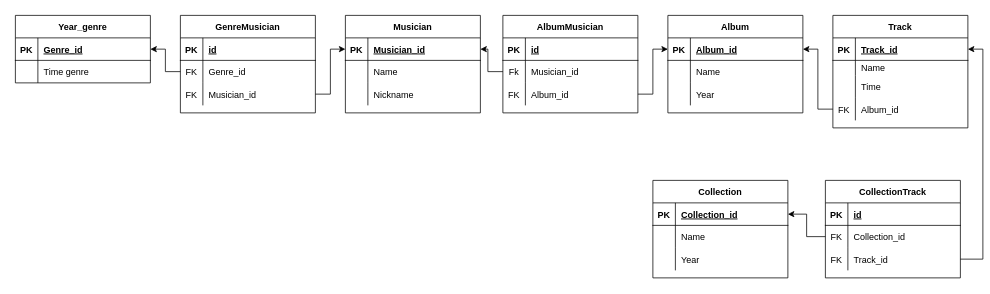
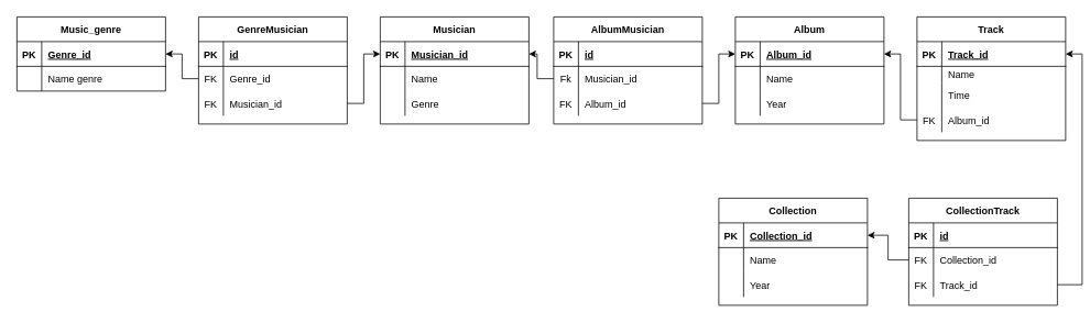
  <mxCell id="0" />
  <mxCell id="1" parent="0" />
- <mxCell id="2" value="Year_genre" style="shape=table;startSize=30;container=1;collapsible=1;childLayout=tableLayout;fixedRows=1;rowLines=0;fontStyle=1;align=center;resizeLast=1;" parent="1" vertex="1"><mxGeometry x="20" y="20" width="180" height="90" as="geometry" /></mxCell>
+ <mxCell id="2" value="Music_genre" style="shape=table;startSize=30;container=1;collapsible=1;childLayout=tableLayout;fixedRows=1;rowLines=0;fontStyle=1;align=center;resizeLast=1;" parent="1" vertex="1"><mxGeometry x="20" y="20" width="180" height="90" as="geometry" /></mxCell>
  <mxCell id="3" value="" style="shape=tableRow;horizontal=0;startSize=0;swimlaneHead=0;swimlaneBody=0;fillColor=none;collapsible=0;dropTarget=0;points=[[0,0.5],[1,0.5]];portConstraint=eastwest;top=0;left=0;right=0;bottom=1;" parent="2" vertex="1"><mxGeometry y="30" width="180" height="30" as="geometry" /></mxCell>
  <mxCell id="4" value="PK" style="shape=partialRectangle;connectable=0;fillColor=none;top=0;left=0;bottom=0;right=0;fontStyle=1;overflow=hidden;" parent="3" vertex="1"><mxGeometry width="30" height="30" as="geometry"><mxRectangle width="30" height="30" as="alternateBounds" /></mxGeometry></mxCell>
  <mxCell id="5" value="Genre_id" style="shape=partialRectangle;connectable=0;fillColor=none;top=0;left=0;bottom=0;right=0;align=left;spacingLeft=6;fontStyle=5;overflow=hidden;" parent="3" vertex="1"><mxGeometry x="30" width="150" height="30" as="geometry"><mxRectangle width="150" height="30" as="alternateBounds" /></mxGeometry></mxCell>
  <mxCell id="6" value="" style="shape=tableRow;horizontal=0;startSize=0;swimlaneHead=0;swimlaneBody=0;fillColor=none;collapsible=0;dropTarget=0;points=[[0,0.5],[1,0.5]];portConstraint=eastwest;top=0;left=0;right=0;bottom=0;" parent="2" vertex="1"><mxGeometry y="60" width="180" height="30" as="geometry" /></mxCell>
  <mxCell id="7" value="" style="shape=partialRectangle;connectable=0;fillColor=none;top=0;left=0;bottom=0;right=0;editable=1;overflow=hidden;" parent="6" vertex="1"><mxGeometry width="30" height="30" as="geometry"><mxRectangle width="30" height="30" as="alternateBounds" /></mxGeometry></mxCell>
- <mxCell id="8" value="Time genre" style="shape=partialRectangle;connectable=0;fillColor=none;top=0;left=0;bottom=0;right=0;align=left;spacingLeft=6;overflow=hidden;" parent="6" vertex="1"><mxGeometry x="30" width="150" height="30" as="geometry"><mxRectangle width="150" height="30" as="alternateBounds" /></mxGeometry></mxCell>
+ <mxCell id="8" value="Name genre" style="shape=partialRectangle;connectable=0;fillColor=none;top=0;left=0;bottom=0;right=0;align=left;spacingLeft=6;overflow=hidden;" parent="6" vertex="1"><mxGeometry x="30" width="150" height="30" as="geometry"><mxRectangle width="150" height="30" as="alternateBounds" /></mxGeometry></mxCell>
  <mxCell id="9" value="Musician" style="shape=table;startSize=30;container=1;collapsible=1;childLayout=tableLayout;fixedRows=1;rowLines=0;fontStyle=1;align=center;resizeLast=1;" parent="1" vertex="1"><mxGeometry x="460" y="20" width="180" height="130" as="geometry" /></mxCell>
  <mxCell id="10" value="" style="shape=tableRow;horizontal=0;startSize=0;swimlaneHead=0;swimlaneBody=0;fillColor=none;collapsible=0;dropTarget=0;points=[[0,0.5],[1,0.5]];portConstraint=eastwest;top=0;left=0;right=0;bottom=1;" parent="9" vertex="1"><mxGeometry y="30" width="180" height="30" as="geometry" /></mxCell>
  <mxCell id="11" value="PK" style="shape=partialRectangle;connectable=0;fillColor=none;top=0;left=0;bottom=0;right=0;fontStyle=1;overflow=hidden;" parent="10" vertex="1"><mxGeometry width="30" height="30" as="geometry"><mxRectangle width="30" height="30" as="alternateBounds" /></mxGeometry></mxCell>
  <mxCell id="12" value="Musician_id" style="shape=partialRectangle;connectable=0;fillColor=none;top=0;left=0;bottom=0;right=0;align=left;spacingLeft=6;fontStyle=5;overflow=hidden;" parent="10" vertex="1"><mxGeometry x="30" width="150" height="30" as="geometry"><mxRectangle width="150" height="30" as="alternateBounds" /></mxGeometry></mxCell>
  <mxCell id="13" value="" style="shape=tableRow;horizontal=0;startSize=0;swimlaneHead=0;swimlaneBody=0;fillColor=none;collapsible=0;dropTarget=0;points=[[0,0.5],[1,0.5]];portConstraint=eastwest;top=0;left=0;right=0;bottom=0;" parent="9" vertex="1"><mxGeometry y="60" width="180" height="30" as="geometry" /></mxCell>
  <mxCell id="14" value="" style="shape=partialRectangle;connectable=0;fillColor=none;top=0;left=0;bottom=0;right=0;editable=1;overflow=hidden;" parent="13" vertex="1"><mxGeometry width="30" height="30" as="geometry"><mxRectangle width="30" height="30" as="alternateBounds" /></mxGeometry></mxCell>
  <mxCell id="15" value="Name" style="shape=partialRectangle;connectable=0;fillColor=none;top=0;left=0;bottom=0;right=0;align=left;spacingLeft=6;overflow=hidden;" parent="13" vertex="1"><mxGeometry x="30" width="150" height="30" as="geometry"><mxRectangle width="150" height="30" as="alternateBounds" /></mxGeometry></mxCell>
  <mxCell id="16" value="" style="shape=tableRow;horizontal=0;startSize=0;swimlaneHead=0;swimlaneBody=0;fillColor=none;collapsible=0;dropTarget=0;points=[[0,0.5],[1,0.5]];portConstraint=eastwest;top=0;left=0;right=0;bottom=0;" parent="9" vertex="1"><mxGeometry y="90" width="180" height="30" as="geometry" /></mxCell>
  <mxCell id="17" value="" style="shape=partialRectangle;connectable=0;fillColor=none;top=0;left=0;bottom=0;right=0;editable=1;overflow=hidden;" parent="16" vertex="1"><mxGeometry width="30" height="30" as="geometry"><mxRectangle width="30" height="30" as="alternateBounds" /></mxGeometry></mxCell>
- <mxCell id="18" value="Nickname" style="shape=partialRectangle;connectable=0;fillColor=none;top=0;left=0;bottom=0;right=0;align=left;spacingLeft=6;overflow=hidden;" parent="16" vertex="1"><mxGeometry x="30" width="150" height="30" as="geometry"><mxRectangle width="150" height="30" as="alternateBounds" /></mxGeometry></mxCell>
+ <mxCell id="18" value="Genre" style="shape=partialRectangle;connectable=0;fillColor=none;top=0;left=0;bottom=0;right=0;align=left;spacingLeft=6;overflow=hidden;" parent="16" vertex="1"><mxGeometry x="30" width="150" height="30" as="geometry"><mxRectangle width="150" height="30" as="alternateBounds" /></mxGeometry></mxCell>
  <mxCell id="19" value="Album" style="shape=table;startSize=30;container=1;collapsible=1;childLayout=tableLayout;fixedRows=1;rowLines=0;fontStyle=1;align=center;resizeLast=1;" parent="1" vertex="1"><mxGeometry x="890" y="20" width="180" height="130" as="geometry" /></mxCell>
  <mxCell id="20" value="" style="shape=tableRow;horizontal=0;startSize=0;swimlaneHead=0;swimlaneBody=0;fillColor=none;collapsible=0;dropTarget=0;points=[[0,0.5],[1,0.5]];portConstraint=eastwest;top=0;left=0;right=0;bottom=1;" parent="19" vertex="1"><mxGeometry y="30" width="180" height="30" as="geometry" /></mxCell>
  <mxCell id="21" value="PK" style="shape=partialRectangle;connectable=0;fillColor=none;top=0;left=0;bottom=0;right=0;fontStyle=1;overflow=hidden;" parent="20" vertex="1"><mxGeometry width="30" height="30" as="geometry"><mxRectangle width="30" height="30" as="alternateBounds" /></mxGeometry></mxCell>
  <mxCell id="22" value="Album_id" style="shape=partialRectangle;connectable=0;fillColor=none;top=0;left=0;bottom=0;right=0;align=left;spacingLeft=6;fontStyle=5;overflow=hidden;" parent="20" vertex="1"><mxGeometry x="30" width="150" height="30" as="geometry"><mxRectangle width="150" height="30" as="alternateBounds" /></mxGeometry></mxCell>
  <mxCell id="23" value="" style="shape=tableRow;horizontal=0;startSize=0;swimlaneHead=0;swimlaneBody=0;fillColor=none;collapsible=0;dropTarget=0;points=[[0,0.5],[1,0.5]];portConstraint=eastwest;top=0;left=0;right=0;bottom=0;" parent="19" vertex="1"><mxGeometry y="60" width="180" height="30" as="geometry" /></mxCell>
  <mxCell id="24" value="" style="shape=partialRectangle;connectable=0;fillColor=none;top=0;left=0;bottom=0;right=0;editable=1;overflow=hidden;" parent="23" vertex="1"><mxGeometry width="30" height="30" as="geometry"><mxRectangle width="30" height="30" as="alternateBounds" /></mxGeometry></mxCell>
  <mxCell id="25" value="Name" style="shape=partialRectangle;connectable=0;fillColor=none;top=0;left=0;bottom=0;right=0;align=left;spacingLeft=6;overflow=hidden;" parent="23" vertex="1"><mxGeometry x="30" width="150" height="30" as="geometry"><mxRectangle width="150" height="30" as="alternateBounds" /></mxGeometry></mxCell>
  <mxCell id="26" value="" style="shape=tableRow;horizontal=0;startSize=0;swimlaneHead=0;swimlaneBody=0;fillColor=none;collapsible=0;dropTarget=0;points=[[0,0.5],[1,0.5]];portConstraint=eastwest;top=0;left=0;right=0;bottom=0;" parent="19" vertex="1"><mxGeometry y="90" width="180" height="30" as="geometry" /></mxCell>
  <mxCell id="27" value="" style="shape=partialRectangle;connectable=0;fillColor=none;top=0;left=0;bottom=0;right=0;editable=1;overflow=hidden;" parent="26" vertex="1"><mxGeometry width="30" height="30" as="geometry"><mxRectangle width="30" height="30" as="alternateBounds" /></mxGeometry></mxCell>
  <mxCell id="28" value="Year" style="shape=partialRectangle;connectable=0;fillColor=none;top=0;left=0;bottom=0;right=0;align=left;spacingLeft=6;overflow=hidden;" parent="26" vertex="1"><mxGeometry x="30" width="150" height="30" as="geometry"><mxRectangle width="150" height="30" as="alternateBounds" /></mxGeometry></mxCell>
  <mxCell id="29" value="Track" style="shape=table;startSize=30;container=1;collapsible=1;childLayout=tableLayout;fixedRows=1;rowLines=0;fontStyle=1;align=center;resizeLast=1;" parent="1" vertex="1"><mxGeometry x="1110" y="20" width="180" height="150" as="geometry" /></mxCell>
  <mxCell id="30" value="" style="shape=tableRow;horizontal=0;startSize=0;swimlaneHead=0;swimlaneBody=0;fillColor=none;collapsible=0;dropTarget=0;points=[[0,0.5],[1,0.5]];portConstraint=eastwest;top=0;left=0;right=0;bottom=1;" parent="29" vertex="1"><mxGeometry y="30" width="180" height="30" as="geometry" /></mxCell>
  <mxCell id="31" value="PK" style="shape=partialRectangle;connectable=0;fillColor=none;top=0;left=0;bottom=0;right=0;fontStyle=1;overflow=hidden;" parent="30" vertex="1"><mxGeometry width="30" height="30" as="geometry"><mxRectangle width="30" height="30" as="alternateBounds" /></mxGeometry></mxCell>
  <mxCell id="32" value="Track_id" style="shape=partialRectangle;connectable=0;fillColor=none;top=0;left=0;bottom=0;right=0;align=left;spacingLeft=6;fontStyle=5;overflow=hidden;" parent="30" vertex="1"><mxGeometry x="30" width="150" height="30" as="geometry"><mxRectangle width="150" height="30" as="alternateBounds" /></mxGeometry></mxCell>
  <mxCell id="33" value="" style="shape=tableRow;horizontal=0;startSize=0;swimlaneHead=0;swimlaneBody=0;fillColor=none;collapsible=0;dropTarget=0;points=[[0,0.5],[1,0.5]];portConstraint=eastwest;top=0;left=0;right=0;bottom=0;" parent="29" vertex="1"><mxGeometry y="60" width="180" height="20" as="geometry" /></mxCell>
  <mxCell id="34" value="" style="shape=partialRectangle;connectable=0;fillColor=none;top=0;left=0;bottom=0;right=0;editable=1;overflow=hidden;" parent="33" vertex="1"><mxGeometry width="30" height="20" as="geometry"><mxRectangle width="30" height="20" as="alternateBounds" /></mxGeometry></mxCell>
  <mxCell id="35" value="Name" style="shape=partialRectangle;connectable=0;fillColor=none;top=0;left=0;bottom=0;right=0;align=left;spacingLeft=6;overflow=hidden;" parent="33" vertex="1"><mxGeometry x="30" width="150" height="20" as="geometry"><mxRectangle width="150" height="20" as="alternateBounds" /></mxGeometry></mxCell>
  <mxCell id="36" value="" style="shape=tableRow;horizontal=0;startSize=0;swimlaneHead=0;swimlaneBody=0;fillColor=none;collapsible=0;dropTarget=0;points=[[0,0.5],[1,0.5]];portConstraint=eastwest;top=0;left=0;right=0;bottom=0;" parent="29" vertex="1"><mxGeometry y="80" width="180" height="30" as="geometry" /></mxCell>
  <mxCell id="37" value="" style="shape=partialRectangle;connectable=0;fillColor=none;top=0;left=0;bottom=0;right=0;editable=1;overflow=hidden;" parent="36" vertex="1"><mxGeometry width="30" height="30" as="geometry"><mxRectangle width="30" height="30" as="alternateBounds" /></mxGeometry></mxCell>
  <mxCell id="38" value="Time" style="shape=partialRectangle;connectable=0;fillColor=none;top=0;left=0;bottom=0;right=0;align=left;spacingLeft=6;overflow=hidden;" parent="36" vertex="1"><mxGeometry x="30" width="150" height="30" as="geometry"><mxRectangle width="150" height="30" as="alternateBounds" /></mxGeometry></mxCell>
  <mxCell id="39" value="" style="shape=tableRow;horizontal=0;startSize=0;swimlaneHead=0;swimlaneBody=0;fillColor=none;collapsible=0;dropTarget=0;points=[[0,0.5],[1,0.5]];portConstraint=eastwest;top=0;left=0;right=0;bottom=0;" parent="29" vertex="1"><mxGeometry y="110" width="180" height="30" as="geometry" /></mxCell>
  <mxCell id="40" value="FK" style="shape=partialRectangle;connectable=0;fillColor=none;top=0;left=0;bottom=0;right=0;editable=1;overflow=hidden;" parent="39" vertex="1"><mxGeometry width="30" height="30" as="geometry"><mxRectangle width="30" height="30" as="alternateBounds" /></mxGeometry></mxCell>
  <mxCell id="41" value="Album_id" style="shape=partialRectangle;connectable=0;fillColor=none;top=0;left=0;bottom=0;right=0;align=left;spacingLeft=6;overflow=hidden;" parent="39" vertex="1"><mxGeometry x="30" width="150" height="30" as="geometry"><mxRectangle width="150" height="30" as="alternateBounds" /></mxGeometry></mxCell>
  <mxCell id="42" style="edgeStyle=orthogonalEdgeStyle;rounded=0;orthogonalLoop=1;jettySize=auto;html=1;entryX=1;entryY=0.5;entryDx=0;entryDy=0;" edge="1" parent="1" source="39" target="20"><mxGeometry relative="1" as="geometry" /></mxCell>
  <mxCell id="43" value="Collection" style="shape=table;startSize=30;container=1;collapsible=1;childLayout=tableLayout;fixedRows=1;rowLines=0;fontStyle=1;align=center;resizeLast=1;" vertex="1" parent="1"><mxGeometry x="870" y="240" width="180" height="130" as="geometry" /></mxCell>
  <mxCell id="44" value="" style="shape=tableRow;horizontal=0;startSize=0;swimlaneHead=0;swimlaneBody=0;fillColor=none;collapsible=0;dropTarget=0;points=[[0,0.5],[1,0.5]];portConstraint=eastwest;top=0;left=0;right=0;bottom=1;" vertex="1" parent="43"><mxGeometry y="30" width="180" height="30" as="geometry" /></mxCell>
  <mxCell id="45" value="PK" style="shape=partialRectangle;connectable=0;fillColor=none;top=0;left=0;bottom=0;right=0;fontStyle=1;overflow=hidden;" vertex="1" parent="44"><mxGeometry width="30" height="30" as="geometry"><mxRectangle width="30" height="30" as="alternateBounds" /></mxGeometry></mxCell>
  <mxCell id="46" value="Collection_id" style="shape=partialRectangle;connectable=0;fillColor=none;top=0;left=0;bottom=0;right=0;align=left;spacingLeft=6;fontStyle=5;overflow=hidden;" vertex="1" parent="44"><mxGeometry x="30" width="150" height="30" as="geometry"><mxRectangle width="150" height="30" as="alternateBounds" /></mxGeometry></mxCell>
  <mxCell id="47" value="" style="shape=tableRow;horizontal=0;startSize=0;swimlaneHead=0;swimlaneBody=0;fillColor=none;collapsible=0;dropTarget=0;points=[[0,0.5],[1,0.5]];portConstraint=eastwest;top=0;left=0;right=0;bottom=0;" vertex="1" parent="43"><mxGeometry y="60" width="180" height="30" as="geometry" /></mxCell>
  <mxCell id="48" value="" style="shape=partialRectangle;connectable=0;fillColor=none;top=0;left=0;bottom=0;right=0;editable=1;overflow=hidden;" vertex="1" parent="47"><mxGeometry width="30" height="30" as="geometry"><mxRectangle width="30" height="30" as="alternateBounds" /></mxGeometry></mxCell>
  <mxCell id="49" value="Name" style="shape=partialRectangle;connectable=0;fillColor=none;top=0;left=0;bottom=0;right=0;align=left;spacingLeft=6;overflow=hidden;" vertex="1" parent="47"><mxGeometry x="30" width="150" height="30" as="geometry"><mxRectangle width="150" height="30" as="alternateBounds" /></mxGeometry></mxCell>
  <mxCell id="50" value="" style="shape=tableRow;horizontal=0;startSize=0;swimlaneHead=0;swimlaneBody=0;fillColor=none;collapsible=0;dropTarget=0;points=[[0,0.5],[1,0.5]];portConstraint=eastwest;top=0;left=0;right=0;bottom=0;" vertex="1" parent="43"><mxGeometry y="90" width="180" height="30" as="geometry" /></mxCell>
  <mxCell id="51" value="" style="shape=partialRectangle;connectable=0;fillColor=none;top=0;left=0;bottom=0;right=0;editable=1;overflow=hidden;" vertex="1" parent="50"><mxGeometry width="30" height="30" as="geometry"><mxRectangle width="30" height="30" as="alternateBounds" /></mxGeometry></mxCell>
  <mxCell id="52" value="Year" style="shape=partialRectangle;connectable=0;fillColor=none;top=0;left=0;bottom=0;right=0;align=left;spacingLeft=6;overflow=hidden;" vertex="1" parent="50"><mxGeometry x="30" width="150" height="30" as="geometry"><mxRectangle width="150" height="30" as="alternateBounds" /></mxGeometry></mxCell>
  <mxCell id="53" value="GenreMusician" style="shape=table;startSize=30;container=1;collapsible=1;childLayout=tableLayout;fixedRows=1;rowLines=0;fontStyle=1;align=center;resizeLast=1;" vertex="1" parent="1"><mxGeometry x="240" y="20" width="180" height="130" as="geometry" /></mxCell>
  <mxCell id="54" value="" style="shape=tableRow;horizontal=0;startSize=0;swimlaneHead=0;swimlaneBody=0;fillColor=none;collapsible=0;dropTarget=0;points=[[0,0.5],[1,0.5]];portConstraint=eastwest;top=0;left=0;right=0;bottom=1;" vertex="1" parent="53"><mxGeometry y="30" width="180" height="30" as="geometry" /></mxCell>
  <mxCell id="55" value="PK" style="shape=partialRectangle;connectable=0;fillColor=none;top=0;left=0;bottom=0;right=0;fontStyle=1;overflow=hidden;" vertex="1" parent="54"><mxGeometry width="30" height="30" as="geometry"><mxRectangle width="30" height="30" as="alternateBounds" /></mxGeometry></mxCell>
  <mxCell id="56" value="id" style="shape=partialRectangle;connectable=0;fillColor=none;top=0;left=0;bottom=0;right=0;align=left;spacingLeft=6;fontStyle=5;overflow=hidden;" vertex="1" parent="54"><mxGeometry x="30" width="150" height="30" as="geometry"><mxRectangle width="150" height="30" as="alternateBounds" /></mxGeometry></mxCell>
  <mxCell id="57" value="" style="shape=tableRow;horizontal=0;startSize=0;swimlaneHead=0;swimlaneBody=0;fillColor=none;collapsible=0;dropTarget=0;points=[[0,0.5],[1,0.5]];portConstraint=eastwest;top=0;left=0;right=0;bottom=0;" vertex="1" parent="53"><mxGeometry y="60" width="180" height="30" as="geometry" /></mxCell>
  <mxCell id="58" value="FK" style="shape=partialRectangle;connectable=0;fillColor=none;top=0;left=0;bottom=0;right=0;editable=1;overflow=hidden;" vertex="1" parent="57"><mxGeometry width="30" height="30" as="geometry"><mxRectangle width="30" height="30" as="alternateBounds" /></mxGeometry></mxCell>
  <mxCell id="59" value="Genre_id" style="shape=partialRectangle;connectable=0;fillColor=none;top=0;left=0;bottom=0;right=0;align=left;spacingLeft=6;overflow=hidden;" vertex="1" parent="57"><mxGeometry x="30" width="150" height="30" as="geometry"><mxRectangle width="150" height="30" as="alternateBounds" /></mxGeometry></mxCell>
  <mxCell id="60" value="" style="shape=tableRow;horizontal=0;startSize=0;swimlaneHead=0;swimlaneBody=0;fillColor=none;collapsible=0;dropTarget=0;points=[[0,0.5],[1,0.5]];portConstraint=eastwest;top=0;left=0;right=0;bottom=0;" vertex="1" parent="53"><mxGeometry y="90" width="180" height="30" as="geometry" /></mxCell>
  <mxCell id="61" value="FK" style="shape=partialRectangle;connectable=0;fillColor=none;top=0;left=0;bottom=0;right=0;editable=1;overflow=hidden;" vertex="1" parent="60"><mxGeometry width="30" height="30" as="geometry"><mxRectangle width="30" height="30" as="alternateBounds" /></mxGeometry></mxCell>
  <mxCell id="62" value="Musician_id" style="shape=partialRectangle;connectable=0;fillColor=none;top=0;left=0;bottom=0;right=0;align=left;spacingLeft=6;overflow=hidden;" vertex="1" parent="60"><mxGeometry x="30" width="150" height="30" as="geometry"><mxRectangle width="150" height="30" as="alternateBounds" /></mxGeometry></mxCell>
  <mxCell id="63" style="edgeStyle=orthogonalEdgeStyle;rounded=0;orthogonalLoop=1;jettySize=auto;html=1;entryX=1;entryY=0.5;entryDx=0;entryDy=0;" edge="1" parent="1" source="57" target="3"><mxGeometry relative="1" as="geometry" /></mxCell>
  <mxCell id="64" style="edgeStyle=orthogonalEdgeStyle;rounded=0;orthogonalLoop=1;jettySize=auto;html=1;entryX=0;entryY=0.5;entryDx=0;entryDy=0;" edge="1" parent="1" source="60" target="10"><mxGeometry relative="1" as="geometry" /></mxCell>
  <mxCell id="65" value="AlbumMusician" style="shape=table;startSize=30;container=1;collapsible=1;childLayout=tableLayout;fixedRows=1;rowLines=0;fontStyle=1;align=center;resizeLast=1;" vertex="1" parent="1"><mxGeometry x="670" y="20" width="180" height="130" as="geometry" /></mxCell>
  <mxCell id="66" value="" style="shape=tableRow;horizontal=0;startSize=0;swimlaneHead=0;swimlaneBody=0;fillColor=none;collapsible=0;dropTarget=0;points=[[0,0.5],[1,0.5]];portConstraint=eastwest;top=0;left=0;right=0;bottom=1;" vertex="1" parent="65"><mxGeometry y="30" width="180" height="30" as="geometry" /></mxCell>
  <mxCell id="67" value="PK" style="shape=partialRectangle;connectable=0;fillColor=none;top=0;left=0;bottom=0;right=0;fontStyle=1;overflow=hidden;" vertex="1" parent="66"><mxGeometry width="30" height="30" as="geometry"><mxRectangle width="30" height="30" as="alternateBounds" /></mxGeometry></mxCell>
  <mxCell id="68" value="id" style="shape=partialRectangle;connectable=0;fillColor=none;top=0;left=0;bottom=0;right=0;align=left;spacingLeft=6;fontStyle=5;overflow=hidden;" vertex="1" parent="66"><mxGeometry x="30" width="150" height="30" as="geometry"><mxRectangle width="150" height="30" as="alternateBounds" /></mxGeometry></mxCell>
  <mxCell id="69" value="" style="shape=tableRow;horizontal=0;startSize=0;swimlaneHead=0;swimlaneBody=0;fillColor=none;collapsible=0;dropTarget=0;points=[[0,0.5],[1,0.5]];portConstraint=eastwest;top=0;left=0;right=0;bottom=0;" vertex="1" parent="65"><mxGeometry y="60" width="180" height="30" as="geometry" /></mxCell>
  <mxCell id="70" value="Fk" style="shape=partialRectangle;connectable=0;fillColor=none;top=0;left=0;bottom=0;right=0;editable=1;overflow=hidden;" vertex="1" parent="69"><mxGeometry width="30" height="30" as="geometry"><mxRectangle width="30" height="30" as="alternateBounds" /></mxGeometry></mxCell>
  <mxCell id="71" value="Musician_id" style="shape=partialRectangle;connectable=0;fillColor=none;top=0;left=0;bottom=0;right=0;align=left;spacingLeft=6;overflow=hidden;" vertex="1" parent="69"><mxGeometry x="30" width="150" height="30" as="geometry"><mxRectangle width="150" height="30" as="alternateBounds" /></mxGeometry></mxCell>
  <mxCell id="72" value="" style="shape=tableRow;horizontal=0;startSize=0;swimlaneHead=0;swimlaneBody=0;fillColor=none;collapsible=0;dropTarget=0;points=[[0,0.5],[1,0.5]];portConstraint=eastwest;top=0;left=0;right=0;bottom=0;" vertex="1" parent="65"><mxGeometry y="90" width="180" height="30" as="geometry" /></mxCell>
  <mxCell id="73" value="FK" style="shape=partialRectangle;connectable=0;fillColor=none;top=0;left=0;bottom=0;right=0;editable=1;overflow=hidden;" vertex="1" parent="72"><mxGeometry width="30" height="30" as="geometry"><mxRectangle width="30" height="30" as="alternateBounds" /></mxGeometry></mxCell>
  <mxCell id="74" value="Album_id" style="shape=partialRectangle;connectable=0;fillColor=none;top=0;left=0;bottom=0;right=0;align=left;spacingLeft=6;overflow=hidden;" vertex="1" parent="72"><mxGeometry x="30" width="150" height="30" as="geometry"><mxRectangle width="150" height="30" as="alternateBounds" /></mxGeometry></mxCell>
  <mxCell id="75" style="edgeStyle=orthogonalEdgeStyle;rounded=0;orthogonalLoop=1;jettySize=auto;html=1;entryX=1;entryY=0.5;entryDx=0;entryDy=0;" edge="1" parent="1" source="69" target="10"><mxGeometry relative="1" as="geometry" /></mxCell>
  <mxCell id="76" style="edgeStyle=orthogonalEdgeStyle;rounded=0;orthogonalLoop=1;jettySize=auto;html=1;" edge="1" parent="1" source="72" target="20"><mxGeometry relative="1" as="geometry" /></mxCell>
  <mxCell id="77" value="CollectionTrack" style="shape=table;startSize=30;container=1;collapsible=1;childLayout=tableLayout;fixedRows=1;rowLines=0;fontStyle=1;align=center;resizeLast=1;" vertex="1" parent="1"><mxGeometry x="1100" y="240" width="180" height="130" as="geometry" /></mxCell>
  <mxCell id="78" value="" style="shape=tableRow;horizontal=0;startSize=0;swimlaneHead=0;swimlaneBody=0;fillColor=none;collapsible=0;dropTarget=0;points=[[0,0.5],[1,0.5]];portConstraint=eastwest;top=0;left=0;right=0;bottom=1;" vertex="1" parent="77"><mxGeometry y="30" width="180" height="30" as="geometry" /></mxCell>
  <mxCell id="79" value="PK" style="shape=partialRectangle;connectable=0;fillColor=none;top=0;left=0;bottom=0;right=0;fontStyle=1;overflow=hidden;" vertex="1" parent="78"><mxGeometry width="30" height="30" as="geometry"><mxRectangle width="30" height="30" as="alternateBounds" /></mxGeometry></mxCell>
  <mxCell id="80" value="id" style="shape=partialRectangle;connectable=0;fillColor=none;top=0;left=0;bottom=0;right=0;align=left;spacingLeft=6;fontStyle=5;overflow=hidden;" vertex="1" parent="78"><mxGeometry x="30" width="150" height="30" as="geometry"><mxRectangle width="150" height="30" as="alternateBounds" /></mxGeometry></mxCell>
  <mxCell id="81" value="" style="shape=tableRow;horizontal=0;startSize=0;swimlaneHead=0;swimlaneBody=0;fillColor=none;collapsible=0;dropTarget=0;points=[[0,0.5],[1,0.5]];portConstraint=eastwest;top=0;left=0;right=0;bottom=0;" vertex="1" parent="77"><mxGeometry y="60" width="180" height="30" as="geometry" /></mxCell>
  <mxCell id="82" value="FK" style="shape=partialRectangle;connectable=0;fillColor=none;top=0;left=0;bottom=0;right=0;editable=1;overflow=hidden;" vertex="1" parent="81"><mxGeometry width="30" height="30" as="geometry"><mxRectangle width="30" height="30" as="alternateBounds" /></mxGeometry></mxCell>
  <mxCell id="83" value="Collection_id" style="shape=partialRectangle;connectable=0;fillColor=none;top=0;left=0;bottom=0;right=0;align=left;spacingLeft=6;overflow=hidden;" vertex="1" parent="81"><mxGeometry x="30" width="150" height="30" as="geometry"><mxRectangle width="150" height="30" as="alternateBounds" /></mxGeometry></mxCell>
  <mxCell id="84" value="" style="shape=tableRow;horizontal=0;startSize=0;swimlaneHead=0;swimlaneBody=0;fillColor=none;collapsible=0;dropTarget=0;points=[[0,0.5],[1,0.5]];portConstraint=eastwest;top=0;left=0;right=0;bottom=0;" vertex="1" parent="77"><mxGeometry y="90" width="180" height="30" as="geometry" /></mxCell>
  <mxCell id="85" value="FK" style="shape=partialRectangle;connectable=0;fillColor=none;top=0;left=0;bottom=0;right=0;editable=1;overflow=hidden;" vertex="1" parent="84"><mxGeometry width="30" height="30" as="geometry"><mxRectangle width="30" height="30" as="alternateBounds" /></mxGeometry></mxCell>
  <mxCell id="86" value="Track_id" style="shape=partialRectangle;connectable=0;fillColor=none;top=0;left=0;bottom=0;right=0;align=left;spacingLeft=6;overflow=hidden;" vertex="1" parent="84"><mxGeometry x="30" width="150" height="30" as="geometry"><mxRectangle width="150" height="30" as="alternateBounds" /></mxGeometry></mxCell>
  <mxCell id="87" style="edgeStyle=orthogonalEdgeStyle;rounded=0;orthogonalLoop=1;jettySize=auto;html=1;entryX=1;entryY=0.5;entryDx=0;entryDy=0;" edge="1" parent="1" source="81" target="44"><mxGeometry relative="1" as="geometry" /></mxCell>
  <mxCell id="88" style="edgeStyle=orthogonalEdgeStyle;rounded=0;orthogonalLoop=1;jettySize=auto;html=1;entryX=1;entryY=0.5;entryDx=0;entryDy=0;" edge="1" parent="1" source="84" target="30"><mxGeometry relative="1" as="geometry" /></mxCell>
